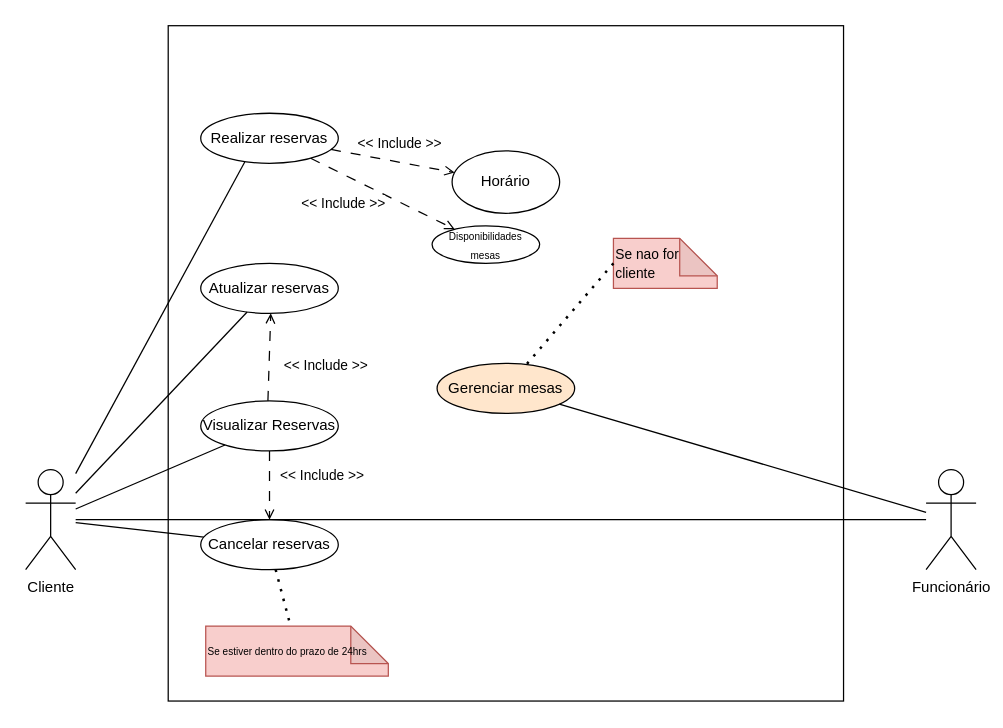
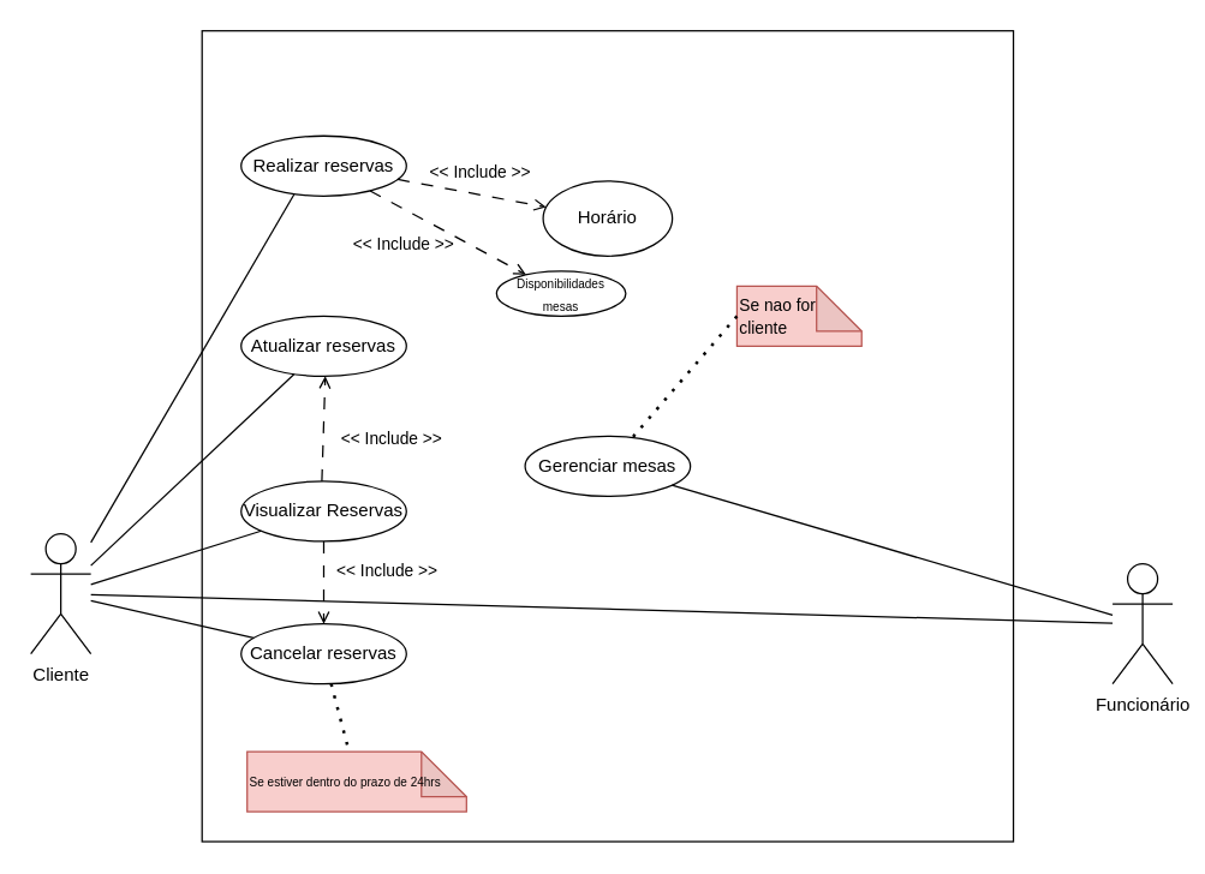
  <mxCell id="0" />
  <mxCell id="1" parent="0" />
  <mxCell id="2" value="" style="whiteSpace=wrap;html=1;aspect=fixed;align=center;" vertex="1" parent="1"><mxGeometry x="134" y="20" width="540" height="540" as="geometry" /></mxCell>
- <mxCell id="3" value="Cliente" style="shape=umlActor;verticalLabelPosition=bottom;verticalAlign=top;outlineConnect=0;html=1;" vertex="1" parent="1"><mxGeometry x="20" y="375" width="40" height="80" as="geometry" /></mxCell>
+ <mxCell id="3" value="Cliente" style="shape=umlActor;verticalLabelPosition=bottom;verticalAlign=top;outlineConnect=0;html=1;" vertex="1" parent="1"><mxGeometry x="20" y="355" width="40" height="80" as="geometry" /></mxCell>
  <mxCell id="4" value="Realizar reservas" style="ellipse;whiteSpace=wrap;html=1;" vertex="1" parent="1"><mxGeometry x="160" y="90" width="110" height="40" as="geometry" /></mxCell>
  <mxCell id="5" value="Atualizar reservas" style="ellipse;whiteSpace=wrap;html=1;" vertex="1" parent="1"><mxGeometry x="160" y="210" width="110" height="40" as="geometry" /></mxCell>
  <mxCell id="6" value="Cancelar reservas" style="ellipse;whiteSpace=wrap;html=1;" vertex="1" parent="1"><mxGeometry x="160" y="415" width="110" height="40" as="geometry" /></mxCell>
  <mxCell id="7" value="" style="endArrow=none;html=1;rounded=0;entryX=0.32;entryY=0.975;entryDx=0;entryDy=0;entryPerimeter=0;" edge="1" parent="1" source="3" target="4"><mxGeometry width="50" height="50" relative="1" as="geometry"><mxPoint x="240" y="370" as="sourcePoint" /><mxPoint x="290" y="320" as="targetPoint" /></mxGeometry></mxCell>
  <mxCell id="8" value="" style="endArrow=none;html=1;rounded=0;" edge="1" parent="1" source="3" target="5"><mxGeometry width="50" height="50" relative="1" as="geometry"><mxPoint x="250" y="415" as="sourcePoint" /><mxPoint x="285" y="294" as="targetPoint" /></mxGeometry></mxCell>
  <mxCell id="9" value="" style="endArrow=none;html=1;rounded=0;" edge="1" parent="1" source="3" target="6"><mxGeometry width="50" height="50" relative="1" as="geometry"><mxPoint x="250" y="446" as="sourcePoint" /><mxPoint x="425" y="280" as="targetPoint" /></mxGeometry></mxCell>
  <mxCell id="10" value="&lt;font style=&quot;font-size: 8px;&quot;&gt;Se estiver dentro do prazo de 24hrs&lt;/font&gt;" style="shape=note;whiteSpace=wrap;html=1;backgroundOutline=1;darkOpacity=0.05;fillColor=#f8cecc;strokeColor=#b85450;align=left;" vertex="1" parent="1"><mxGeometry x="164" y="500" width="146" height="40" as="geometry" /></mxCell>
  <mxCell id="11" value="" style="endArrow=none;dashed=1;html=1;dashPattern=1 3;strokeWidth=2;rounded=0;" edge="1" parent="1" source="6" target="10"><mxGeometry width="50" height="50" relative="1" as="geometry"><mxPoint x="560" y="250" as="sourcePoint" /><mxPoint x="610" y="200" as="targetPoint" /></mxGeometry></mxCell>
  <mxCell id="12" value="Funcionário&lt;div&gt;&lt;br&gt;&lt;/div&gt;" style="shape=umlActor;verticalLabelPosition=bottom;verticalAlign=top;outlineConnect=0;html=1;" vertex="1" parent="1"><mxGeometry x="740" y="375" width="40" height="80" as="geometry" /></mxCell>
- <mxCell id="13" value="Gerenciar mesas" style="ellipse;whiteSpace=wrap;html=1;fillColor=#ffe6cc;" vertex="1" parent="1"><mxGeometry x="349" y="290" width="110" height="40" as="geometry" /></mxCell>
+ <mxCell id="13" value="Gerenciar mesas" style="ellipse;whiteSpace=wrap;html=1;" vertex="1" parent="1"><mxGeometry x="349" y="290" width="110" height="40" as="geometry" /></mxCell>
  <mxCell id="14" value="" style="endArrow=none;html=1;rounded=0;" edge="1" parent="1" source="13" target="12"><mxGeometry width="50" height="50" relative="1" as="geometry"><mxPoint x="584" y="370" as="sourcePoint" /><mxPoint x="740" y="449" as="targetPoint" /></mxGeometry></mxCell>
  <mxCell id="15" value="Visualizar Reservas" style="ellipse;whiteSpace=wrap;html=1;" vertex="1" parent="1"><mxGeometry x="160" y="320" width="110" height="40" as="geometry" /></mxCell>
  <mxCell id="16" value="" style="endArrow=none;html=1;rounded=0;" edge="1" parent="1" source="3" target="15"><mxGeometry width="50" height="50" relative="1" as="geometry"><mxPoint x="50" y="335" as="sourcePoint" /><mxPoint x="100" y="285" as="targetPoint" /></mxGeometry></mxCell>
  <mxCell id="17" value="Horário" style="ellipse;whiteSpace=wrap;html=1;" vertex="1" parent="1"><mxGeometry x="361" y="120" width="86" height="50" as="geometry" /></mxCell>
- <mxCell id="18" value="&lt;font style=&quot;font-size: 8px;&quot;&gt;Disponibilidades mesas&lt;/font&gt;" style="ellipse;whiteSpace=wrap;html=1;" vertex="1" parent="1"><mxGeometry x="345" y="180" width="86" height="30" as="geometry" /></mxCell>
+ <mxCell id="18" value="&lt;font style=&quot;font-size: 8px;&quot;&gt;Disponibilidades mesas&lt;/font&gt;" style="ellipse;whiteSpace=wrap;html=1;" vertex="1" parent="1"><mxGeometry x="330" y="180" width="86" height="30" as="geometry" /></mxCell>
  <mxCell id="19" value="" style="endArrow=open;html=1;rounded=0;dashed=1;dashPattern=8 8;endFill=0;" edge="1" parent="1" source="4" target="17"><mxGeometry width="50" height="50" relative="1" as="geometry"><mxPoint x="377.022" y="116.46" as="sourcePoint" /><mxPoint x="279.999" y="103.535" as="targetPoint" /></mxGeometry></mxCell>
  <mxCell id="20" value="&amp;lt;&amp;lt; Include &amp;gt;&amp;gt;" style="edgeLabel;html=1;align=center;verticalAlign=middle;resizable=0;points=[];" vertex="1" connectable="0" parent="19"><mxGeometry x="-0.238" y="-2" relative="1" as="geometry"><mxPoint x="17" y="-14" as="offset" /></mxGeometry></mxCell>
  <mxCell id="21" value="" style="endArrow=open;html=1;rounded=0;dashed=1;dashPattern=8 8;endFill=0;" edge="1" parent="1" source="4" target="18"><mxGeometry width="50" height="50" relative="1" as="geometry"><mxPoint x="330" y="223.39" as="sourcePoint" /><mxPoint x="237.88" y="160" as="targetPoint" /></mxGeometry></mxCell>
  <mxCell id="22" value="&amp;lt;&amp;lt; Include &amp;gt;&amp;gt;" style="edgeLabel;html=1;align=center;verticalAlign=middle;resizable=0;points=[];" vertex="1" connectable="0" parent="21"><mxGeometry x="-0.238" y="-2" relative="1" as="geometry"><mxPoint x="-17" y="12" as="offset" /></mxGeometry></mxCell>
  <mxCell id="23" value="" style="endArrow=open;html=1;rounded=0;dashed=1;dashPattern=8 8;endFill=0;" edge="1" parent="1"><mxGeometry width="50" height="50" relative="1" as="geometry"><mxPoint x="213.715" y="320.001" as="sourcePoint" /><mxPoint x="216" y="250" as="targetPoint" /></mxGeometry></mxCell>
  <mxCell id="24" value="&amp;lt;&amp;lt; Include &amp;gt;&amp;gt;" style="edgeLabel;html=1;align=center;verticalAlign=middle;resizable=0;points=[];" vertex="1" connectable="0" parent="23"><mxGeometry x="-0.238" y="-2" relative="1" as="geometry"><mxPoint x="43" y="-2" as="offset" /></mxGeometry></mxCell>
  <mxCell id="25" value="" style="endArrow=open;html=1;rounded=0;dashed=1;dashPattern=8 8;endFill=0;" edge="1" parent="1" source="15" target="6"><mxGeometry width="50" height="50" relative="1" as="geometry"><mxPoint x="289.995" y="440.001" as="sourcePoint" /><mxPoint x="292.28" y="370" as="targetPoint" /></mxGeometry></mxCell>
  <mxCell id="26" value="&amp;lt;&amp;lt; Include &amp;gt;&amp;gt;" style="edgeLabel;html=1;align=center;verticalAlign=middle;resizable=0;points=[];" vertex="1" connectable="0" parent="25"><mxGeometry x="-0.238" y="-2" relative="1" as="geometry"><mxPoint x="43" y="-2" as="offset" /></mxGeometry></mxCell>
  <mxCell id="27" value="" style="endArrow=none;html=1;rounded=0;" edge="1" parent="1" source="3" target="12"><mxGeometry width="50" height="50" relative="1" as="geometry"><mxPoint x="370" y="410" as="sourcePoint" /><mxPoint x="420" y="360" as="targetPoint" /></mxGeometry></mxCell>
  <mxCell id="28" value="&lt;font style=&quot;font-size: 11px;&quot;&gt;Se nao for cliente&lt;/font&gt;" style="shape=note;whiteSpace=wrap;html=1;backgroundOutline=1;darkOpacity=0.05;fillColor=#f8cecc;strokeColor=#b85450;align=left;" vertex="1" parent="1"><mxGeometry x="490" y="190" width="83" height="40" as="geometry" /></mxCell>
  <mxCell id="29" value="" style="endArrow=none;dashed=1;html=1;dashPattern=1 3;strokeWidth=2;rounded=0;exitX=0;exitY=0.5;exitDx=0;exitDy=0;exitPerimeter=0;" edge="1" parent="1" source="28" target="13"><mxGeometry width="50" height="50" relative="1" as="geometry"><mxPoint x="398" y="235" as="sourcePoint" /><mxPoint x="410" y="280" as="targetPoint" /></mxGeometry></mxCell>
